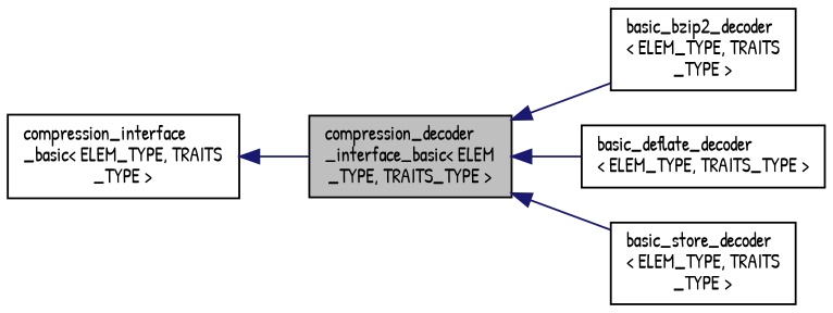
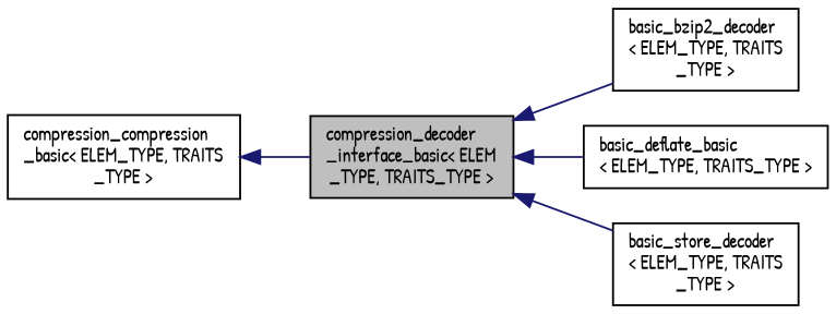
  digraph {
    fontname="Patrick Hand"
    rankdir=LR
    node [color=black fillcolor=white fontname="Patrick Hand" fontsize=10 shape=record style=filled]
    edge [color=midnightblue dir=back fontname="Patrick Hand" fontsize=10 labelfontname=Helvetica labelfontsize=10 style=solid]
    n1 [fillcolor=grey75 fontcolor=black height=0.2 label="compression_decoder\l_interface_basic\< ELEM\l_TYPE, TRAITS_TYPE \>" width=0.4]
    n2 [height=0.2 label="basic_bzip2_decoder\l\< ELEM_TYPE, TRAITS\l_TYPE \>" width=0.4]
-   n3 [height=0.2 label="basic_deflate_decoder\l\< ELEM_TYPE, TRAITS_TYPE \>" width=0.4]
+   n3 [height=0.2 label="basic_deflate_basic\l\< ELEM_TYPE, TRAITS_TYPE \>" width=0.4]
    n4 [height=0.2 label="basic_store_decoder\l\< ELEM_TYPE, TRAITS\l_TYPE \>" width=0.4]
-   n5 [height=0.2 label="compression_interface\l_basic\< ELEM_TYPE, TRAITS\l_TYPE \>" width=0.4]
+   n5 [height=0.2 label="compression_compression\l_basic\< ELEM_TYPE, TRAITS\l_TYPE \>" width=0.4]
    n1 -> n2
    n1 -> n3
    n1 -> n4
    n5 -> n1
  }
